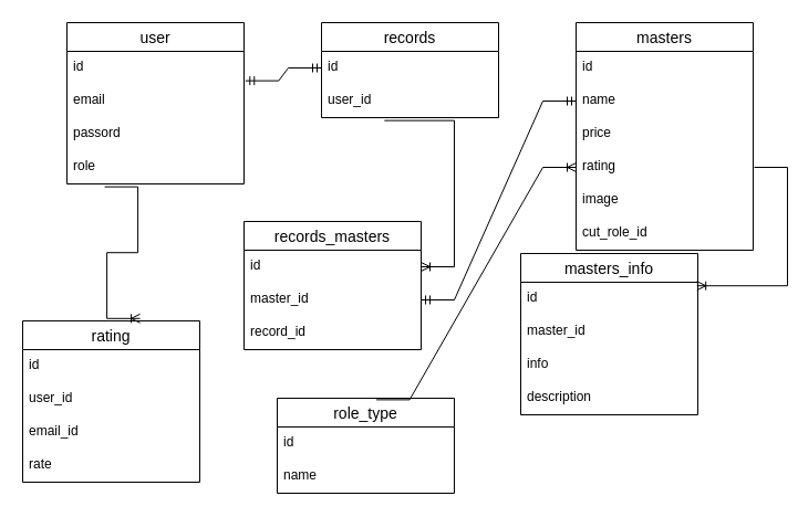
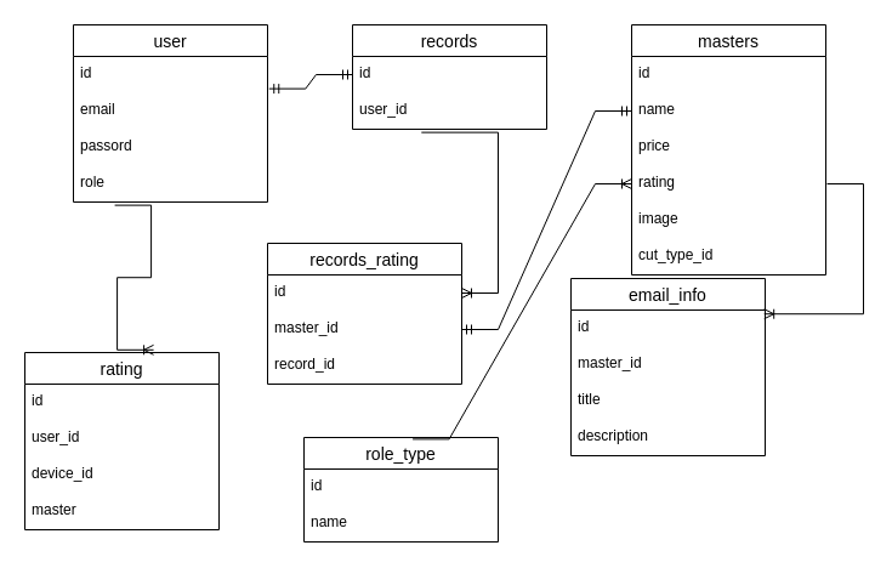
  <mxCell id="0" />
  <mxCell id="1" parent="0" />
  <mxCell id="2" value="user" style="swimlane;fontStyle=0;childLayout=stackLayout;horizontal=1;startSize=26;horizontalStack=0;resizeParent=1;resizeParentMax=0;resizeLast=0;collapsible=1;marginBottom=0;align=center;fontSize=14;" parent="1" vertex="1"><mxGeometry x="60" y="20" width="160" height="146" as="geometry" /></mxCell>
  <mxCell id="3" value="id" style="text;strokeColor=none;fillColor=none;spacingLeft=4;spacingRight=4;overflow=hidden;rotatable=0;points=[[0,0.5],[1,0.5]];portConstraint=eastwest;fontSize=12;" parent="2" vertex="1"><mxGeometry y="26" width="160" height="30" as="geometry" /></mxCell>
  <mxCell id="4" value="email" style="text;strokeColor=none;fillColor=none;spacingLeft=4;spacingRight=4;overflow=hidden;rotatable=0;points=[[0,0.5],[1,0.5]];portConstraint=eastwest;fontSize=12;" parent="2" vertex="1"><mxGeometry y="56" width="160" height="30" as="geometry" /></mxCell>
  <mxCell id="5" value="passord" style="text;strokeColor=none;fillColor=none;spacingLeft=4;spacingRight=4;overflow=hidden;rotatable=0;points=[[0,0.5],[1,0.5]];portConstraint=eastwest;fontSize=12;" parent="2" vertex="1"><mxGeometry y="86" width="160" height="30" as="geometry" /></mxCell>
  <mxCell id="6" value="role" style="text;strokeColor=none;fillColor=none;spacingLeft=4;spacingRight=4;overflow=hidden;rotatable=0;points=[[0,0.5],[1,0.5]];portConstraint=eastwest;fontSize=12;" parent="2" vertex="1"><mxGeometry y="116" width="160" height="30" as="geometry" /></mxCell>
  <mxCell id="7" value="records" style="swimlane;fontStyle=0;childLayout=stackLayout;horizontal=1;startSize=26;horizontalStack=0;resizeParent=1;resizeParentMax=0;resizeLast=0;collapsible=1;marginBottom=0;align=center;fontSize=14;" parent="1" vertex="1"><mxGeometry x="290" y="20" width="160" height="86" as="geometry" /></mxCell>
  <mxCell id="8" value="id" style="text;strokeColor=none;fillColor=none;spacingLeft=4;spacingRight=4;overflow=hidden;rotatable=0;points=[[0,0.5],[1,0.5]];portConstraint=eastwest;fontSize=12;" parent="7" vertex="1"><mxGeometry y="26" width="160" height="30" as="geometry" /></mxCell>
  <mxCell id="9" value="user_id" style="text;strokeColor=none;fillColor=none;spacingLeft=4;spacingRight=4;overflow=hidden;rotatable=0;points=[[0,0.5],[1,0.5]];portConstraint=eastwest;fontSize=12;" parent="7" vertex="1"><mxGeometry y="56" width="160" height="30" as="geometry" /></mxCell>
  <mxCell id="10" value="" style="edgeStyle=entityRelationEdgeStyle;fontSize=12;html=1;endArrow=ERmandOne;startArrow=ERmandOne;rounded=0;exitX=1.008;exitY=-0.113;exitDx=0;exitDy=0;exitPerimeter=0;" parent="1" source="4" edge="1"><mxGeometry width="100" height="100" relative="1" as="geometry"><mxPoint x="222.72" y="71.8" as="sourcePoint" /><mxPoint x="290" y="61" as="targetPoint" /></mxGeometry></mxCell>
  <mxCell id="11" value="masters" style="swimlane;fontStyle=0;childLayout=stackLayout;horizontal=1;startSize=26;horizontalStack=0;resizeParent=1;resizeParentMax=0;resizeLast=0;collapsible=1;marginBottom=0;align=center;fontSize=14;" parent="1" vertex="1"><mxGeometry x="520" y="20" width="160" height="206" as="geometry" /></mxCell>
  <mxCell id="12" value="id" style="text;strokeColor=none;fillColor=none;spacingLeft=4;spacingRight=4;overflow=hidden;rotatable=0;points=[[0,0.5],[1,0.5]];portConstraint=eastwest;fontSize=12;" parent="11" vertex="1"><mxGeometry y="26" width="160" height="30" as="geometry" /></mxCell>
  <mxCell id="13" value="name" style="text;strokeColor=none;fillColor=none;spacingLeft=4;spacingRight=4;overflow=hidden;rotatable=0;points=[[0,0.5],[1,0.5]];portConstraint=eastwest;fontSize=12;" parent="11" vertex="1"><mxGeometry y="56" width="160" height="30" as="geometry" /></mxCell>
  <mxCell id="14" value="price" style="text;strokeColor=none;fillColor=none;spacingLeft=4;spacingRight=4;overflow=hidden;rotatable=0;points=[[0,0.5],[1,0.5]];portConstraint=eastwest;fontSize=12;" parent="11" vertex="1"><mxGeometry y="86" width="160" height="30" as="geometry" /></mxCell>
  <mxCell id="15" value="rating" style="text;strokeColor=none;fillColor=none;spacingLeft=4;spacingRight=4;overflow=hidden;rotatable=0;points=[[0,0.5],[1,0.5]];portConstraint=eastwest;fontSize=12;" parent="11" vertex="1"><mxGeometry y="116" width="160" height="30" as="geometry" /></mxCell>
  <mxCell id="16" value="image" style="text;strokeColor=none;fillColor=none;spacingLeft=4;spacingRight=4;overflow=hidden;rotatable=0;points=[[0,0.5],[1,0.5]];portConstraint=eastwest;fontSize=12;" vertex="1" parent="11"><mxGeometry y="146" width="160" height="30" as="geometry" /></mxCell>
- <mxCell id="17" value="cut_role_id" style="text;strokeColor=none;fillColor=none;spacingLeft=4;spacingRight=4;overflow=hidden;rotatable=0;points=[[0,0.5],[1,0.5]];portConstraint=eastwest;fontSize=12;" parent="11" vertex="1"><mxGeometry y="176" width="160" height="30" as="geometry" /></mxCell>
- <mxCell id="18" value="masters_info" style="swimlane;fontStyle=0;childLayout=stackLayout;horizontal=1;startSize=26;horizontalStack=0;resizeParent=1;resizeParentMax=0;resizeLast=0;collapsible=1;marginBottom=0;align=center;fontSize=14;" parent="1" vertex="1"><mxGeometry x="470" y="229" width="160" height="146" as="geometry" /></mxCell>
+ <mxCell id="17" value="cut_type_id" style="text;strokeColor=none;fillColor=none;spacingLeft=4;spacingRight=4;overflow=hidden;rotatable=0;points=[[0,0.5],[1,0.5]];portConstraint=eastwest;fontSize=12;" parent="11" vertex="1"><mxGeometry y="176" width="160" height="30" as="geometry" /></mxCell>
+ <mxCell id="18" value="email_info" style="swimlane;fontStyle=0;childLayout=stackLayout;horizontal=1;startSize=26;horizontalStack=0;resizeParent=1;resizeParentMax=0;resizeLast=0;collapsible=1;marginBottom=0;align=center;fontSize=14;" parent="1" vertex="1"><mxGeometry x="470" y="229" width="160" height="146" as="geometry" /></mxCell>
  <mxCell id="19" value="id" style="text;strokeColor=none;fillColor=none;spacingLeft=4;spacingRight=4;overflow=hidden;rotatable=0;points=[[0,0.5],[1,0.5]];portConstraint=eastwest;fontSize=12;" parent="18" vertex="1"><mxGeometry y="26" width="160" height="30" as="geometry" /></mxCell>
  <mxCell id="20" value="master_id" style="text;strokeColor=none;fillColor=none;spacingLeft=4;spacingRight=4;overflow=hidden;rotatable=0;points=[[0,0.5],[1,0.5]];portConstraint=eastwest;fontSize=12;" parent="18" vertex="1"><mxGeometry y="56" width="160" height="30" as="geometry" /></mxCell>
- <mxCell id="21" value="info" style="text;strokeColor=none;fillColor=none;spacingLeft=4;spacingRight=4;overflow=hidden;rotatable=0;points=[[0,0.5],[1,0.5]];portConstraint=eastwest;fontSize=12;" parent="18" vertex="1"><mxGeometry y="86" width="160" height="30" as="geometry" /></mxCell>
+ <mxCell id="21" value="title" style="text;strokeColor=none;fillColor=none;spacingLeft=4;spacingRight=4;overflow=hidden;rotatable=0;points=[[0,0.5],[1,0.5]];portConstraint=eastwest;fontSize=12;" parent="18" vertex="1"><mxGeometry y="86" width="160" height="30" as="geometry" /></mxCell>
  <mxCell id="22" value="description" style="text;strokeColor=none;fillColor=none;spacingLeft=4;spacingRight=4;overflow=hidden;rotatable=0;points=[[0,0.5],[1,0.5]];portConstraint=eastwest;fontSize=12;" parent="18" vertex="1"><mxGeometry y="116" width="160" height="30" as="geometry" /></mxCell>
  <mxCell id="23" value="" style="edgeStyle=entityRelationEdgeStyle;fontSize=12;html=1;endArrow=ERoneToMany;rounded=0;entryX=0.995;entryY=0.107;entryDx=0;entryDy=0;entryPerimeter=0;" parent="1" target="19" edge="1"><mxGeometry width="100" height="100" relative="1" as="geometry"><mxPoint x="681" y="151" as="sourcePoint" /><mxPoint x="551.4" y="226.226" as="targetPoint" /></mxGeometry></mxCell>
- <mxCell id="24" value="records_masters" style="swimlane;fontStyle=0;childLayout=stackLayout;horizontal=1;startSize=26;horizontalStack=0;resizeParent=1;resizeParentMax=0;resizeLast=0;collapsible=1;marginBottom=0;align=center;fontSize=14;" parent="1" vertex="1"><mxGeometry x="220" y="200" width="160" height="116" as="geometry" /></mxCell>
+ <mxCell id="24" value="records_rating" style="swimlane;fontStyle=0;childLayout=stackLayout;horizontal=1;startSize=26;horizontalStack=0;resizeParent=1;resizeParentMax=0;resizeLast=0;collapsible=1;marginBottom=0;align=center;fontSize=14;" parent="1" vertex="1"><mxGeometry x="220" y="200" width="160" height="116" as="geometry" /></mxCell>
  <mxCell id="25" value="id" style="text;strokeColor=none;fillColor=none;spacingLeft=4;spacingRight=4;overflow=hidden;rotatable=0;points=[[0,0.5],[1,0.5]];portConstraint=eastwest;fontSize=12;" parent="24" vertex="1"><mxGeometry y="26" width="160" height="30" as="geometry" /></mxCell>
  <mxCell id="26" value="master_id" style="text;strokeColor=none;fillColor=none;spacingLeft=4;spacingRight=4;overflow=hidden;rotatable=0;points=[[0,0.5],[1,0.5]];portConstraint=eastwest;fontSize=12;" parent="24" vertex="1"><mxGeometry y="56" width="160" height="30" as="geometry" /></mxCell>
  <mxCell id="27" value="record_id" style="text;strokeColor=none;fillColor=none;spacingLeft=4;spacingRight=4;overflow=hidden;rotatable=0;points=[[0,0.5],[1,0.5]];portConstraint=eastwest;fontSize=12;" parent="24" vertex="1"><mxGeometry y="86" width="160" height="30" as="geometry" /></mxCell>
  <mxCell id="28" value="" style="edgeStyle=entityRelationEdgeStyle;fontSize=12;html=1;endArrow=ERoneToMany;rounded=0;exitX=0.355;exitY=1.087;exitDx=0;exitDy=0;exitPerimeter=0;" parent="1" source="9" target="25" edge="1"><mxGeometry width="100" height="100" relative="1" as="geometry"><mxPoint x="360" y="110" as="sourcePoint" /><mxPoint x="500" y="180" as="targetPoint" /></mxGeometry></mxCell>
  <mxCell id="29" value="" style="edgeStyle=entityRelationEdgeStyle;fontSize=12;html=1;endArrow=ERmandOne;startArrow=ERmandOne;rounded=0;exitX=1;exitY=0.5;exitDx=0;exitDy=0;" parent="1" source="26" target="13" edge="1"><mxGeometry width="100" height="100" relative="1" as="geometry"><mxPoint x="470" y="260" as="sourcePoint" /><mxPoint x="570" y="160" as="targetPoint" /></mxGeometry></mxCell>
  <mxCell id="30" value="rating" style="swimlane;fontStyle=0;childLayout=stackLayout;horizontal=1;startSize=26;horizontalStack=0;resizeParent=1;resizeParentMax=0;resizeLast=0;collapsible=1;marginBottom=0;align=center;fontSize=14;" parent="1" vertex="1"><mxGeometry x="20" y="290" width="160" height="146" as="geometry" /></mxCell>
  <mxCell id="31" value="id" style="text;strokeColor=none;fillColor=none;spacingLeft=4;spacingRight=4;overflow=hidden;rotatable=0;points=[[0,0.5],[1,0.5]];portConstraint=eastwest;fontSize=12;" parent="30" vertex="1"><mxGeometry y="26" width="160" height="30" as="geometry" /></mxCell>
  <mxCell id="32" value="user_id" style="text;strokeColor=none;fillColor=none;spacingLeft=4;spacingRight=4;overflow=hidden;rotatable=0;points=[[0,0.5],[1,0.5]];portConstraint=eastwest;fontSize=12;" parent="30" vertex="1"><mxGeometry y="56" width="160" height="30" as="geometry" /></mxCell>
- <mxCell id="33" value="email_id" style="text;strokeColor=none;fillColor=none;spacingLeft=4;spacingRight=4;overflow=hidden;rotatable=0;points=[[0,0.5],[1,0.5]];portConstraint=eastwest;fontSize=12;" parent="30" vertex="1"><mxGeometry y="86" width="160" height="30" as="geometry" /></mxCell>
- <mxCell id="34" value="rate" style="text;strokeColor=none;fillColor=none;spacingLeft=4;spacingRight=4;overflow=hidden;rotatable=0;points=[[0,0.5],[1,0.5]];portConstraint=eastwest;fontSize=12;" parent="30" vertex="1"><mxGeometry y="116" width="160" height="30" as="geometry" /></mxCell>
+ <mxCell id="33" value="device_id" style="text;strokeColor=none;fillColor=none;spacingLeft=4;spacingRight=4;overflow=hidden;rotatable=0;points=[[0,0.5],[1,0.5]];portConstraint=eastwest;fontSize=12;" parent="30" vertex="1"><mxGeometry y="86" width="160" height="30" as="geometry" /></mxCell>
+ <mxCell id="34" value="master" style="text;strokeColor=none;fillColor=none;spacingLeft=4;spacingRight=4;overflow=hidden;rotatable=0;points=[[0,0.5],[1,0.5]];portConstraint=eastwest;fontSize=12;" parent="30" vertex="1"><mxGeometry y="116" width="160" height="30" as="geometry" /></mxCell>
  <mxCell id="35" value="" style="edgeStyle=entityRelationEdgeStyle;fontSize=12;html=1;endArrow=ERoneToMany;rounded=0;exitX=0.213;exitY=1.087;exitDx=0;exitDy=0;exitPerimeter=0;entryX=0.663;entryY=-0.015;entryDx=0;entryDy=0;entryPerimeter=0;" parent="1" source="6" target="30" edge="1"><mxGeometry width="100" height="100" relative="1" as="geometry"><mxPoint x="60" y="280" as="sourcePoint" /><mxPoint x="160" y="180" as="targetPoint" /></mxGeometry></mxCell>
  <mxCell id="36" value="role_type" style="swimlane;fontStyle=0;childLayout=stackLayout;horizontal=1;startSize=26;horizontalStack=0;resizeParent=1;resizeParentMax=0;resizeLast=0;collapsible=1;marginBottom=0;align=center;fontSize=14;" parent="1" vertex="1"><mxGeometry x="250" y="360" width="160" height="86" as="geometry" /></mxCell>
  <mxCell id="37" value="id" style="text;strokeColor=none;fillColor=none;spacingLeft=4;spacingRight=4;overflow=hidden;rotatable=0;points=[[0,0.5],[1,0.5]];portConstraint=eastwest;fontSize=12;" parent="36" vertex="1"><mxGeometry y="26" width="160" height="30" as="geometry" /></mxCell>
  <mxCell id="38" value="name" style="text;strokeColor=none;fillColor=none;spacingLeft=4;spacingRight=4;overflow=hidden;rotatable=0;points=[[0,0.5],[1,0.5]];portConstraint=eastwest;fontSize=12;" parent="36" vertex="1"><mxGeometry y="56" width="160" height="30" as="geometry" /></mxCell>
  <mxCell id="39" value="" style="edgeStyle=entityRelationEdgeStyle;fontSize=12;html=1;endArrow=ERoneToMany;rounded=0;exitX=0.56;exitY=0.016;exitDx=0;exitDy=0;exitPerimeter=0;entryX=0;entryY=0.5;entryDx=0;entryDy=0;" parent="1" source="36" target="15" edge="1"><mxGeometry width="100" height="100" relative="1" as="geometry"><mxPoint x="450" y="360" as="sourcePoint" /><mxPoint x="550" y="260" as="targetPoint" /></mxGeometry></mxCell>
